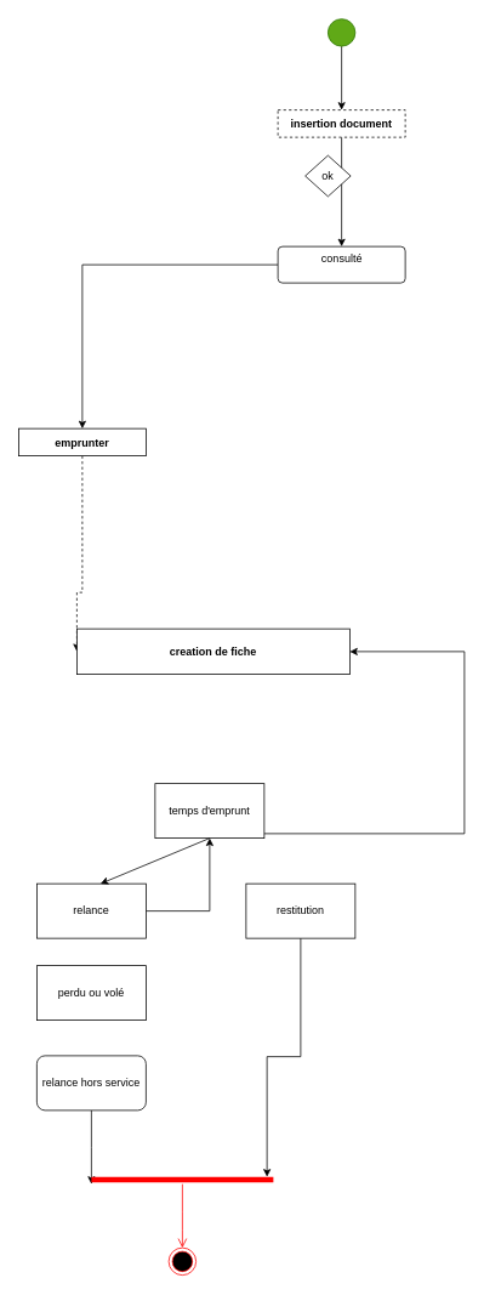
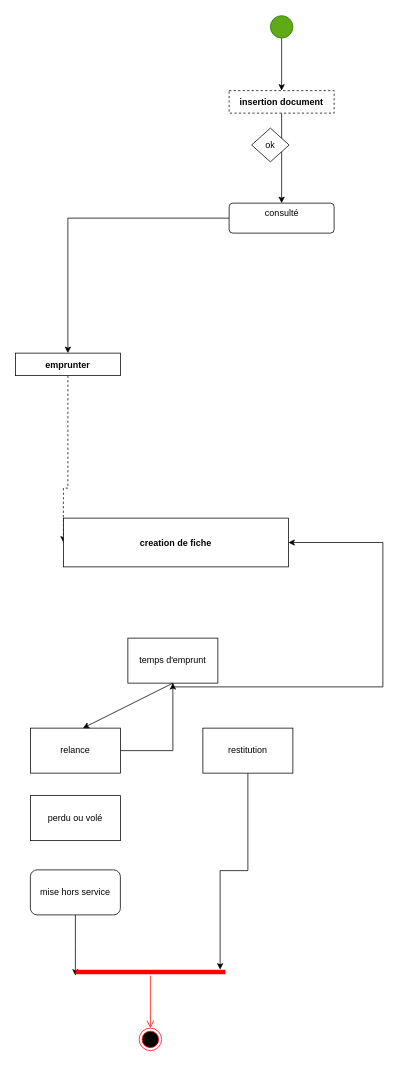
  <mxCell id="0" />
  <mxCell id="1" parent="0" />
  <mxCell id="2" style="edgeStyle=orthogonalEdgeStyle;rounded=0;orthogonalLoop=1;jettySize=auto;html=1;" parent="1" source="3" target="5" edge="1"><mxGeometry relative="1" as="geometry" /></mxCell>
  <mxCell id="3" value="" style="ellipse;fillColor=#60a917;strokeColor=#2D7600;fontColor=#ffffff;" parent="1" vertex="1"><mxGeometry x="360" y="20" width="30" height="30" as="geometry" /></mxCell>
  <mxCell id="4" style="edgeStyle=orthogonalEdgeStyle;rounded=0;orthogonalLoop=1;jettySize=auto;html=1;entryX=0.5;entryY=0;entryDx=0;entryDy=0;" parent="1" source="5" target="9" edge="1"><mxGeometry relative="1" as="geometry" /></mxCell>
  <mxCell id="5" value="insertion document" style="fontStyle=1;dashed=1;" parent="1" vertex="1"><mxGeometry x="305" y="120" width="140" height="30" as="geometry" /></mxCell>
  <mxCell id="6" style="edgeStyle=orthogonalEdgeStyle;rounded=0;orthogonalLoop=1;jettySize=auto;html=1;entryX=0;entryY=0.5;entryDx=0;entryDy=0;dashed=1;" parent="1" source="7" edge="1" target="10"><mxGeometry relative="1" as="geometry"><mxPoint x="375" y="720" as="targetPoint" /><Array as="points"><mxPoint x="90" y="650" /><mxPoint x="84" y="650" /></Array></mxGeometry></mxCell>
  <mxCell id="7" value="emprunter" style="fontStyle=1;" parent="1" vertex="1"><mxGeometry x="20" y="470" width="140" height="30" as="geometry" /></mxCell>
  <mxCell id="8" style="edgeStyle=orthogonalEdgeStyle;rounded=0;orthogonalLoop=1;jettySize=auto;html=1;" parent="1" source="9" target="7" edge="1"><mxGeometry relative="1" as="geometry" /></mxCell>
  <mxCell id="9" value="consulté" style="html=1;align=center;verticalAlign=top;rounded=1;absoluteArcSize=1;arcSize=10;dashed=0;" parent="1" vertex="1"><mxGeometry x="305" y="270" width="140" height="40" as="geometry" /></mxCell>
- <mxCell id="10" value="creation de fiche" style="fontStyle=1;" parent="1" vertex="1"><mxGeometry x="84" y="690" width="300" height="50" as="geometry" /></mxCell>
+ <mxCell id="10" value="creation de fiche" style="fontStyle=1;" parent="1" vertex="1"><mxGeometry x="84" y="690" width="300" height="65" as="geometry" /></mxCell>
  <mxCell id="11" style="edgeStyle=orthogonalEdgeStyle;rounded=0;orthogonalLoop=1;jettySize=auto;html=1;" edge="1" parent="1" source="12" target="10"><mxGeometry relative="1" as="geometry"><Array as="points"><mxPoint x="510" y="915" /></Array></mxGeometry></mxCell>
- <mxCell id="12" value="temps d'emprunt" style="rounded=0;whiteSpace=wrap;html=1;" vertex="1" parent="1"><mxGeometry x="170" y="860" width="120" height="60" as="geometry" /></mxCell>
+ <mxCell id="12" value="temps d'emprunt" style="rounded=0;whiteSpace=wrap;html=1;" vertex="1" parent="1"><mxGeometry x="170" y="850" width="120" height="60" as="geometry" /></mxCell>
  <mxCell id="13" style="edgeStyle=orthogonalEdgeStyle;rounded=0;orthogonalLoop=1;jettySize=auto;html=1;" edge="1" parent="1" source="14"><mxGeometry relative="1" as="geometry"><mxPoint x="100" y="1300" as="targetPoint" /></mxGeometry></mxCell>
- <mxCell id="14" value="relance hors service" style="rounded=1;whiteSpace=wrap;html=1;" vertex="1" parent="1"><mxGeometry x="40" y="1159" width="120" height="60" as="geometry" /></mxCell>
+ <mxCell id="14" value="mise hors service" style="rounded=1;whiteSpace=wrap;html=1;" vertex="1" parent="1"><mxGeometry x="40" y="1159" width="120" height="60" as="geometry" /></mxCell>
  <mxCell id="15" value="ok" style="rhombus;whiteSpace=wrap;html=1;" vertex="1" parent="1"><mxGeometry x="335" y="170" width="50" height="45" as="geometry" /></mxCell>
  <mxCell id="16" value="perdu ou volé" style="text;html=1;align=center;verticalAlign=middle;resizable=0;points=[];autosize=1;strokeColor=none;" vertex="1" parent="1"><mxGeometry x="65" y="1070" width="90" height="20" as="geometry" /></mxCell>
  <mxCell id="17" style="edgeStyle=orthogonalEdgeStyle;rounded=0;orthogonalLoop=1;jettySize=auto;html=1;" edge="1" parent="1" source="18" target="12"><mxGeometry relative="1" as="geometry" /></mxCell>
  <mxCell id="18" value="relance" style="rounded=0;whiteSpace=wrap;html=1;" vertex="1" parent="1"><mxGeometry x="40" y="970" width="120" height="60" as="geometry" /></mxCell>
  <mxCell id="19" style="edgeStyle=orthogonalEdgeStyle;rounded=0;orthogonalLoop=1;jettySize=auto;html=1;entryX=0.965;entryY=0.2;entryDx=0;entryDy=0;entryPerimeter=0;" edge="1" parent="1" source="20" target="23"><mxGeometry relative="1" as="geometry"><mxPoint x="310" y="1290" as="targetPoint" /></mxGeometry></mxCell>
  <mxCell id="20" value="restitution" style="rounded=0;whiteSpace=wrap;html=1;" vertex="1" parent="1"><mxGeometry x="270" y="970" width="120" height="60" as="geometry" /></mxCell>
  <mxCell id="21" value="" style="endArrow=classic;html=1;exitX=0.5;exitY=1;exitDx=0;exitDy=0;" edge="1" parent="1" source="12"><mxGeometry width="50" height="50" relative="1" as="geometry"><mxPoint x="360" y="920" as="sourcePoint" /><mxPoint x="110" y="970" as="targetPoint" /></mxGeometry></mxCell>
  <mxCell id="22" value="perdu ou volé" style="rounded=0;whiteSpace=wrap;html=1;" vertex="1" parent="1"><mxGeometry x="40" y="1060" width="120" height="60" as="geometry" /></mxCell>
  <mxCell id="23" value="" style="shape=line;html=1;strokeWidth=6;strokeColor=#ff0000;" vertex="1" parent="1"><mxGeometry x="100" y="1290" width="200" height="10" as="geometry" /></mxCell>
  <mxCell id="24" value="" style="edgeStyle=orthogonalEdgeStyle;html=1;verticalAlign=bottom;endArrow=open;endSize=8;strokeColor=#ff0000;" edge="1" source="23" parent="1"><mxGeometry relative="1" as="geometry"><mxPoint x="200" y="1370" as="targetPoint" /><Array as="points"><mxPoint x="200" y="1340" /><mxPoint x="200" y="1340" /></Array></mxGeometry></mxCell>
  <mxCell id="25" value="" style="ellipse;html=1;shape=endState;fillColor=#000000;strokeColor=#ff0000;" vertex="1" parent="1"><mxGeometry x="185" y="1370" width="30" height="30" as="geometry" /></mxCell>
